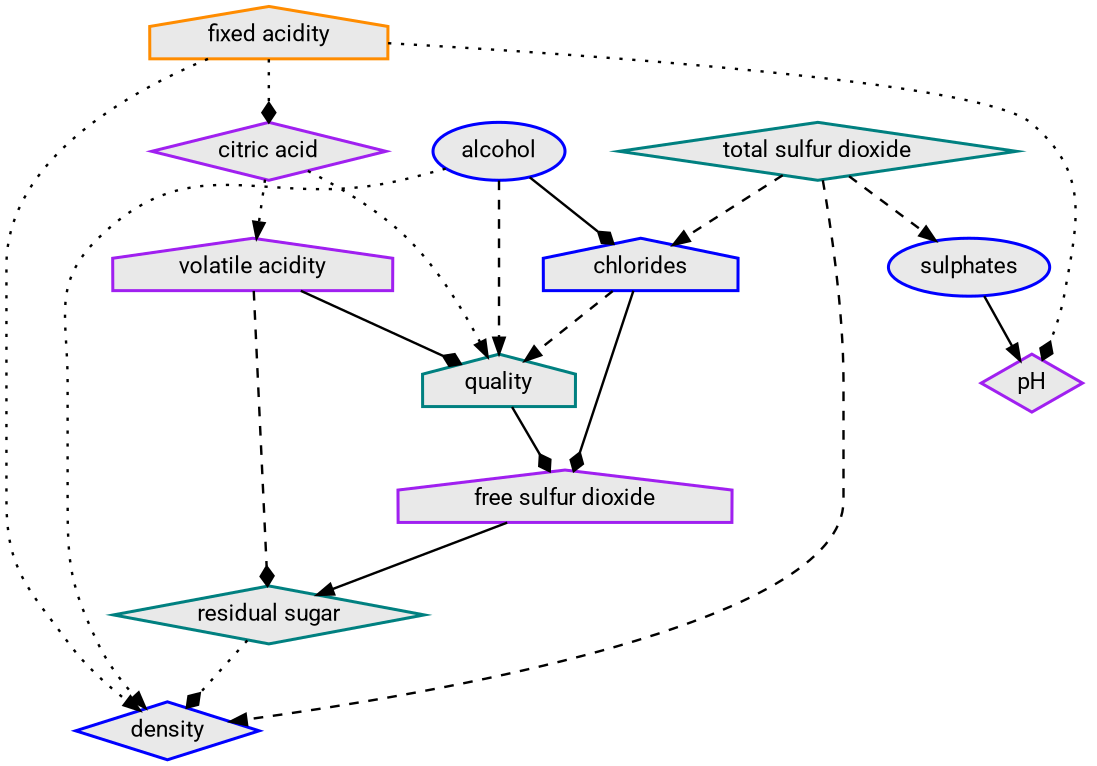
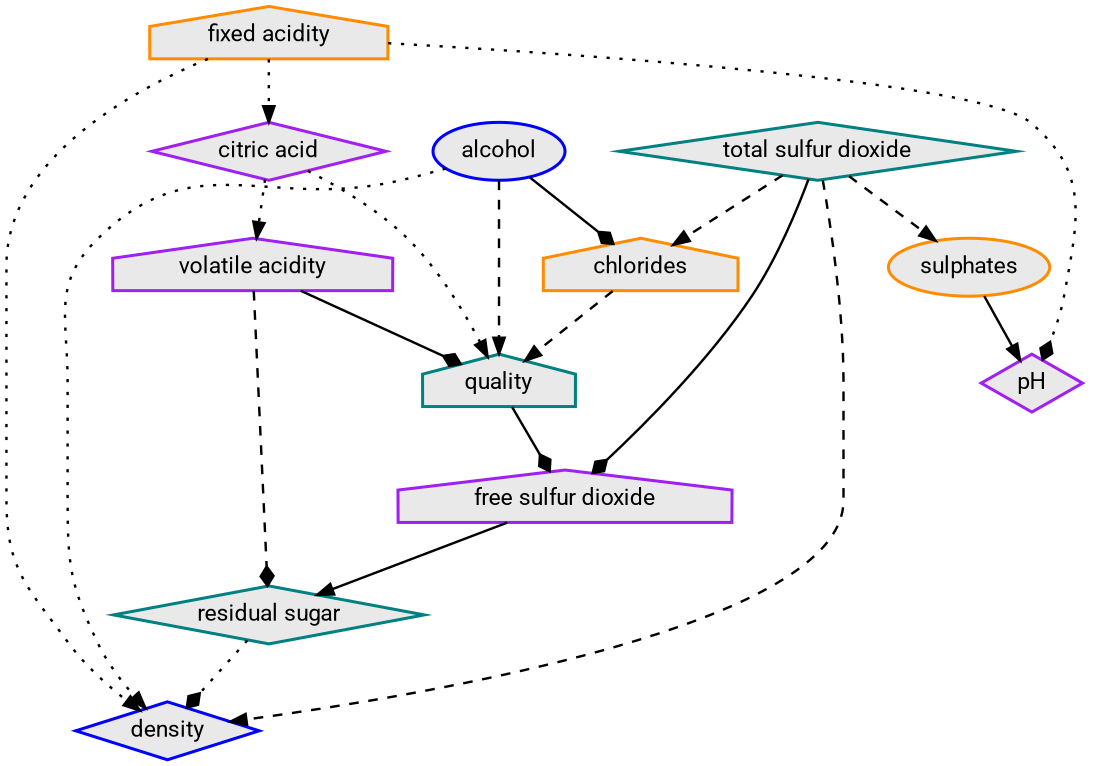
  digraph {
    fontname=Roboto
    node [color=purple fillcolor="#E9E9E9" fontname=Roboto fontsize=14 penwidth=1.875 shape=house style=filled]
    edge [arrowhead=normal fontname=Roboto penwidth=1.5 style=dotted]
    alcohol [color=blue shape=ellipse]
    quality [color=teal]
    density [color=blue shape=diamond]
-   chlorides [color=blue]
+   chlorides [color=darkorange]
    "free sulfur dioxide"
    "volatile acidity"
    "residual sugar" [color=teal shape=diamond]
    "total sulfur dioxide" [color=teal shape=diamond]
-   sulphates [color=blue shape=ellipse]
+   sulphates [color=darkorange shape=ellipse]
    pH [shape=diamond]
    "fixed acidity" [color=darkorange]
    "citric acid" [shape=diamond]
    alcohol -> quality [style=dashed]
    alcohol -> density
    alcohol -> chlorides [arrowhead=diamond style=solid]
    quality -> "free sulfur dioxide" [arrowhead=diamond style=solid]
    chlorides -> quality [style=dashed]
    "free sulfur dioxide" -> "residual sugar" [style=solid]
    "volatile acidity" -> quality [arrowhead=diamond style=solid]
    "volatile acidity" -> "residual sugar" [arrowhead=diamond style=dashed]
    "residual sugar" -> density [arrowhead=diamond]
    "total sulfur dioxide" -> density [style=dashed]
    "total sulfur dioxide" -> chlorides [style=dashed]
-   chlorides -> "free sulfur dioxide" [arrowhead=diamond style=solid]
+   "total sulfur dioxide" -> "free sulfur dioxide" [arrowhead=diamond style=solid]
    "total sulfur dioxide" -> sulphates [style=dashed]
    sulphates -> pH [style=solid]
    "fixed acidity" -> density
    "fixed acidity" -> pH [arrowhead=diamond]
-   "fixed acidity" -> "citric acid" [arrowhead=diamond]
+   "fixed acidity" -> "citric acid"
    "citric acid" -> quality
    "citric acid" -> "volatile acidity"
  }
